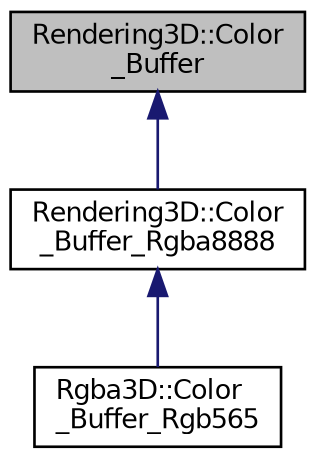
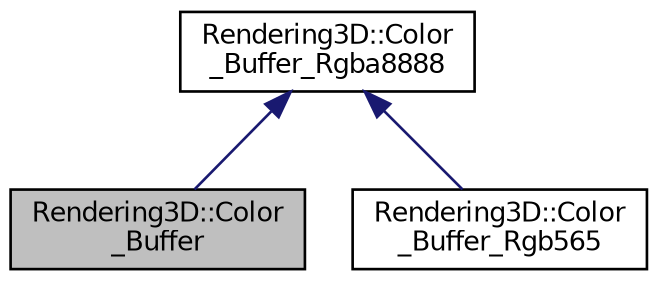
  digraph {
    node [color=black fillcolor=white fontname=Helvetica fontsize=10 shape=record style=filled]
    edge [color=midnightblue dir=back fontname=Helvetica fontsize=10 labelfontname=Helvetica labelfontsize=10 style=solid]
    n1 [fillcolor=grey75 fontcolor=black height=0.2 label="Rendering3D::Color\l_Buffer" width=0.4]
    n2 [height=0.2 label="Rendering3D::Color\l_Buffer_Rgba8888" width=0.4]
-   n3 [height=0.2 label="Rgba3D::Color\l_Buffer_Rgb565" width=0.4]
-   n1 -> n2
+   n3 [height=0.2 label="Rendering3D::Color\l_Buffer_Rgb565" width=0.4]
+   n2 -> n1
    n2 -> n3
  }
